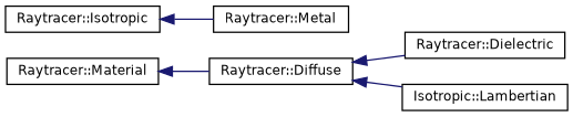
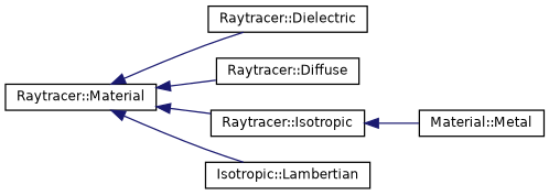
  digraph {
    rankdir=LR
    node [color=black fillcolor=white fontname=Helvetica fontsize=10 shape=record style=filled]
    edge [color=midnightblue dir=back fontname=Helvetica fontsize=10 labelfontname=Helvetica labelfontsize=10 style=solid]
    n1 [height=0.2 label="Raytracer::Material" width=0.4]
    n2 [height=0.2 label="Raytracer::Dielectric" width=0.4]
    n3 [height=0.2 label="Raytracer::Diffuse" width=0.4]
    n4 [height=0.2 label="Raytracer::Isotropic" width=0.4]
    n5 [height=0.2 label="Isotropic::Lambertian" width=0.4]
-   n6 [height=0.2 label="Raytracer::Metal" width=0.4]
-   n3 -> n2
+   n6 [height=0.2 label="Material::Metal" width=0.4]
+   n1 -> n2
    n1 -> n3
-   n3 -> n5
+   n1 -> n4
+   n1 -> n5
    n4 -> n6
  }
